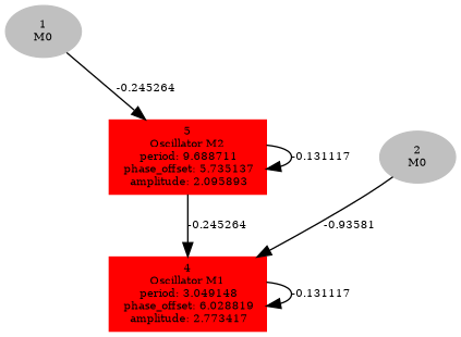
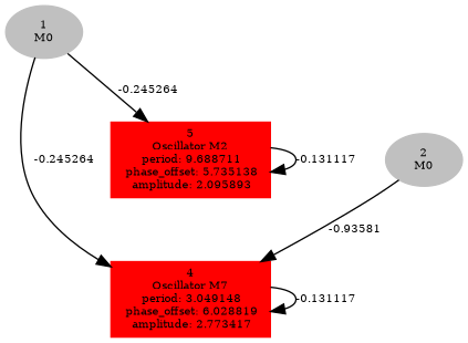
  digraph {
    forcelabels=true
    node [color=grey fontsize=8 style=filled]
    edge [fontsize=8]
    n1 [label=<1<BR/>M0>]
-   n2 [color=red label=<4<BR />Oscillator M1<BR /> period: 3.049148<BR /> phase_offset: 6.028819<BR /> amplitude: 2.773417> shape=box]
-   n3 [color=red label=<5<BR />Oscillator M2<BR /> period: 9.688711<BR /> phase_offset: 5.735137<BR /> amplitude: 2.095893> shape=box]
+   n2 [color=red label=<4<BR />Oscillator M7<BR /> period: 3.049148<BR /> phase_offset: 6.028819<BR /> amplitude: 2.773417> shape=box]
+   n3 [color=red label=<5<BR />Oscillator M2<BR /> period: 9.688711<BR /> phase_offset: 5.735138<BR /> amplitude: 2.095893> shape=box]
    n4 [label=<2<BR/>M0>]
-   n3 -> n2 [label="-0.245264 "]
+   n1 -> n2 [label="-0.245264 "]
    n1 -> n3 [label="-0.245264 "]
    n2 -> n2 [label="-0.131117 "]
    n3 -> n3 [label="-0.131117 "]
    n4 -> n2 [label="-0.93581 "]
  }
